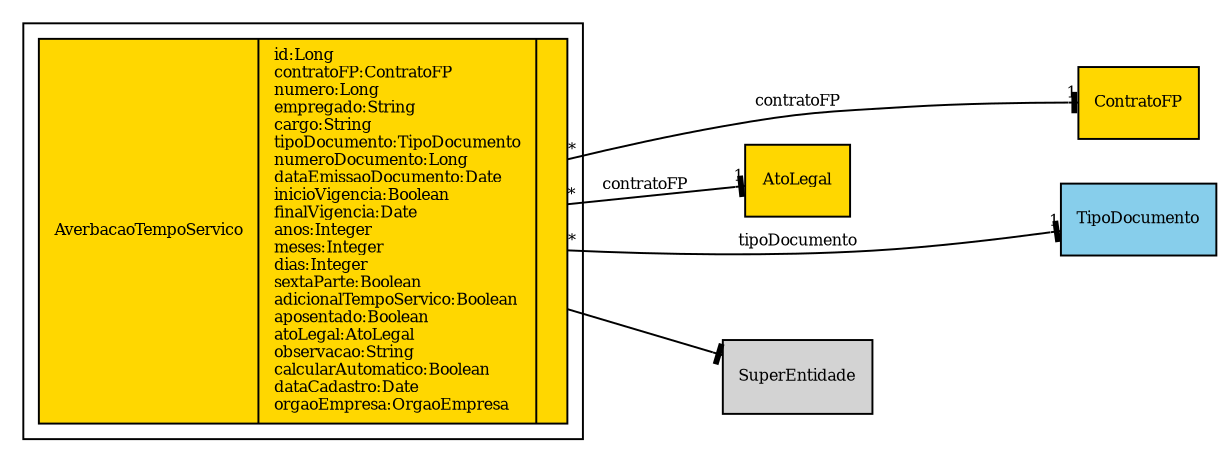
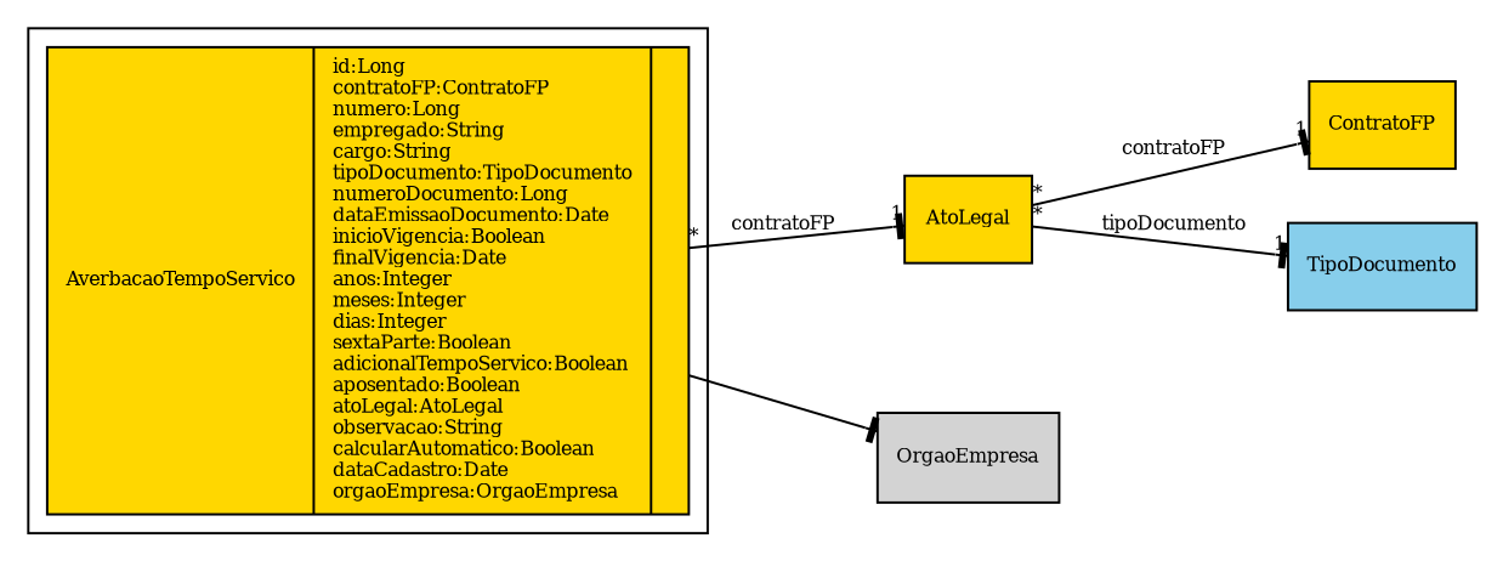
  digraph {
    fontname="Times-Roman"
    fontsize=8
    rankdir=LR
    node [fillcolor=gold fontname="Times-Roman" fontsize=8 shape=record style=filled]
    edge [arrowhead=tee fontname="Times-Roman" fontsize=8 headlabel=1 taillabel="*"]
    n1 [label="{AverbacaoTempoServico|id:Long\lcontratoFP:ContratoFP\lnumero:Long\lempregado:String\lcargo:String\ltipoDocumento:TipoDocumento\lnumeroDocumento:Long\ldataEmissaoDocumento:Date\linicioVigencia:Boolean\lfinalVigencia:Date\lanos:Integer\lmeses:Integer\ldias:Integer\lsextaParte:Boolean\ladicionalTempoServico:Boolean\laposentado:Boolean\latoLegal:AtoLegal\lobservacao:String\lcalcularAutomatico:Boolean\ldataCadastro:Date\lorgaoEmpresa:OrgaoEmpresa\l|\l}"]
    ContratoFP
    TipoDocumento [fillcolor=skyblue]
    AtoLegal
-   SuperEntidade [fillcolor=lightgrey]
+   SuperEntidade [fillcolor=lightgrey label=OrgaoEmpresa]
    subgraph cluster_1 {
      n1
    }
-   n1 -> ContratoFP [label=contratoFP]
-   n1 -> TipoDocumento [label=tipoDocumento]
+   AtoLegal -> ContratoFP [label=contratoFP]
+   AtoLegal -> TipoDocumento [label=tipoDocumento]
    n1 -> AtoLegal [label=contratoFP]
    n1 -> SuperEntidade [headlabel="" taillabel=""]
  }
